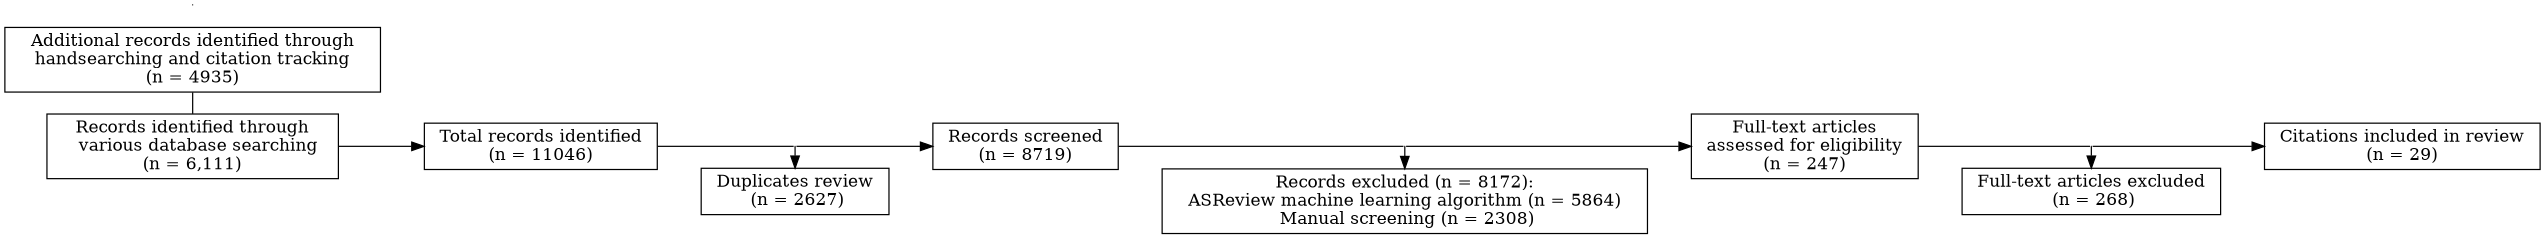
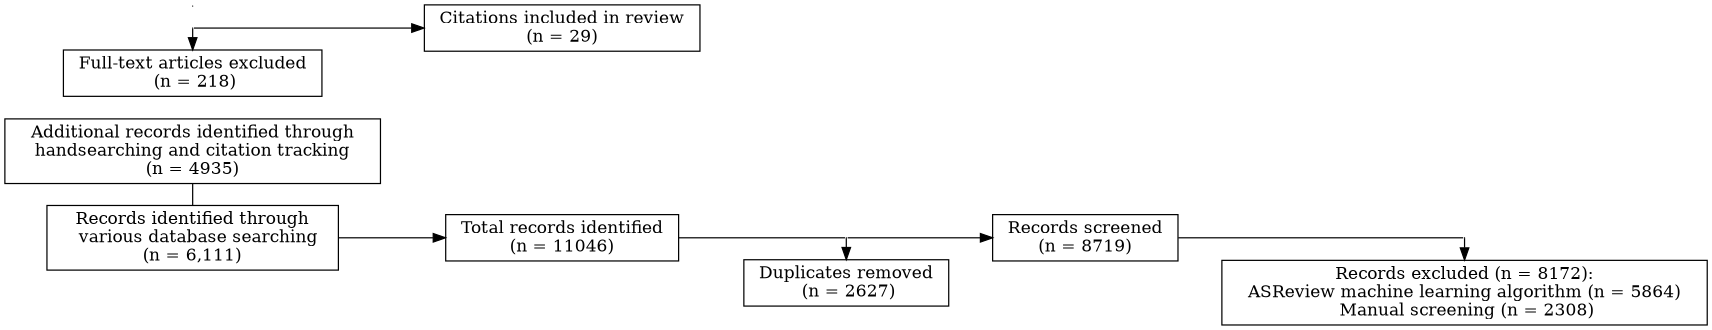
  digraph {
    rankdir=LR
    node [shape=box]
    edge [weight=2]
    dummy0 [shape=point width=0]
-   n2 [label=" Duplicates review \n (n = 2627)"]
+   n2 [label=" Duplicates removed \n (n = 2627)"]
    dummy1 [shape=point width=0]
    n4 [label=" Records excluded (n = 8172): \n   ASReview machine learning algorithm (n = 5864)   \n    Manual screening (n = 2308)   "]
    dummy2 [shape=point width=0]
-   n6 [label=" Full-text articles excluded \n (n = 268)"]
+   n6 [label=" Full-text articles excluded \n (n = 218)"]
    n7 [label="  Records identified through  \n    various database searching  \n(n = 6,111)"]
    n8 [label="   Additional records identified through   \n   handsearching and citation tracking   \n(n = 4935)"]
    dummy00 [shape=point width=0]
    n10 [label=" Total records identified \n(n = 11046)"]
    n11 [label=" Records screened \n(n = 8719)"]
-   n12 [label=" Full-text articles \n assessed for eligibility \n(n = 247)"]
    n13 [label=" Citations included in review \n(n = 29)"]
    subgraph sub_1 {
      rank=same
      dummy0
      n2
    }
    subgraph sub_2 {
      rank=same
      dummy1
      n4
    }
    subgraph sub_3 {
      rank=same
      dummy2
      n6
    }
    subgraph sub_4 {
      subgraph sub_5 {
        rank=same
        n7
        n8
      }
    }
    subgraph sub_6 {
      dummy0
      dummy1
      dummy2
      dummy00
      n10
      n11
-     n12
      n13
    }
    subgraph sub_7 {
      n2
      n4
      n6
    }
    dummy0 -> n2 [weight=""]
    dummy0 -> n11
    dummy1 -> n4 [weight=""]
-   dummy1 -> n12
    dummy2 -> n6 [weight=""]
    dummy2 -> n13
    n7 -> n10 [weight=""]
    n8 -> n7 [arrowhead=none weight=""]
    n10 -> dummy0 [arrowhead=none]
    n11 -> dummy1 [arrowhead=none]
-   n12 -> dummy2 [arrowhead=none]
  }
